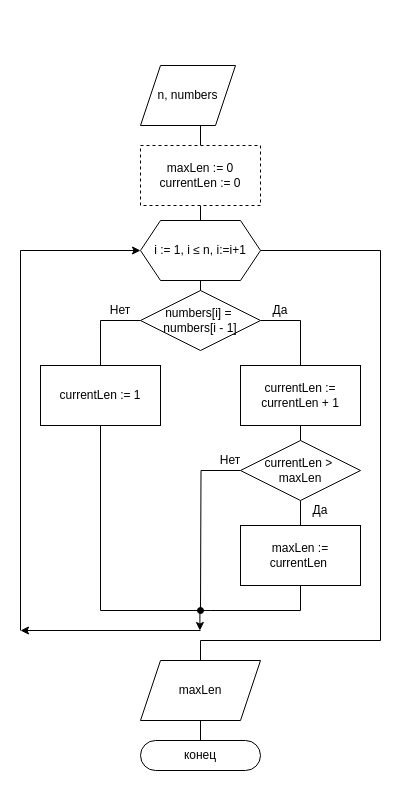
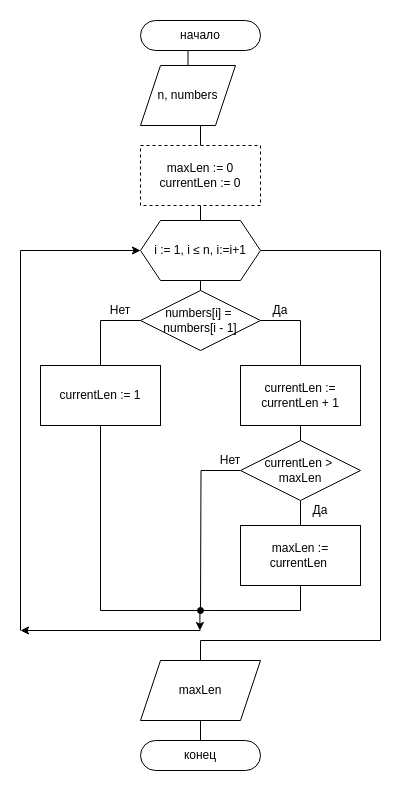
  <mxCell id="0" />
  <mxCell id="1" parent="0" />
  <mxCell id="2" value="Да" style="text;html=1;align=center;verticalAlign=middle;whiteSpace=wrap;rounded=0;" vertex="1" parent="1"><mxGeometry x="250" y="295" width="60" height="30" as="geometry" /></mxCell>
  <mxCell id="3" value="Нет" style="text;html=1;align=center;verticalAlign=middle;whiteSpace=wrap;rounded=0;" vertex="1" parent="1"><mxGeometry x="90" y="295" width="60" height="30" as="geometry" /></mxCell>
+ <mxCell id="4" style="edgeStyle=orthogonalEdgeStyle;rounded=0;orthogonalLoop=1;jettySize=auto;html=1;exitX=0.5;exitY=1;exitDx=0;exitDy=0;entryX=0.5;entryY=0;entryDx=0;entryDy=0;endArrow=none;startFill=0;" edge="1" parent="1" source="5" target="7"><mxGeometry relative="1" as="geometry" /></mxCell>
+ <mxCell id="5" value="начало" style="rounded=1;whiteSpace=wrap;html=1;arcSize=50;" vertex="1" parent="1"><mxGeometry x="140" y="20" width="120" height="30" as="geometry" /></mxCell>
  <mxCell id="6" style="edgeStyle=orthogonalEdgeStyle;shape=connector;rounded=0;orthogonalLoop=1;jettySize=auto;html=1;exitX=0.5;exitY=1;exitDx=0;exitDy=0;entryX=0.5;entryY=0;entryDx=0;entryDy=0;strokeColor=default;align=center;verticalAlign=middle;fontFamily=Helvetica;fontSize=11;fontColor=default;labelBackgroundColor=default;startFill=0;endArrow=none;" edge="1" parent="1" source="7" target="9"><mxGeometry relative="1" as="geometry" /></mxCell>
  <mxCell id="7" value="n, numbers" style="shape=parallelogram;perimeter=parallelogramPerimeter;whiteSpace=wrap;html=1;fixedSize=1;" vertex="1" parent="1"><mxGeometry x="140" y="65" width="95" height="60" as="geometry" /></mxCell>
  <mxCell id="8" style="edgeStyle=orthogonalEdgeStyle;shape=connector;rounded=0;orthogonalLoop=1;jettySize=auto;html=1;exitX=0.5;exitY=1;exitDx=0;exitDy=0;entryX=0.5;entryY=0;entryDx=0;entryDy=0;strokeColor=default;align=center;verticalAlign=middle;fontFamily=Helvetica;fontSize=11;fontColor=default;labelBackgroundColor=default;startFill=0;endArrow=none;" edge="1" parent="1" source="9" target="10"><mxGeometry relative="1" as="geometry" /></mxCell>
  <mxCell id="9" value="maxLen := 0&lt;div&gt;currentLen := 0&lt;/div&gt;" style="rounded=0;whiteSpace=wrap;html=1;dashed=1;" vertex="1" parent="1"><mxGeometry x="140" y="145" width="120" height="60" as="geometry" /></mxCell>
  <mxCell id="10" value="&lt;font&gt;&lt;font face=&quot;Helvetica&quot; style=&quot;background-color: light-dark(rgb(255, 255, 255), rgb(18, 18, 18));&quot;&gt;i := 1, i&amp;nbsp;&lt;/font&gt;&lt;span style=&quot;background-color: transparent; color: light-dark(rgb(0, 0, 0), rgb(255, 255, 255));&quot;&gt;≤&amp;nbsp;&lt;/span&gt;&lt;font face=&quot;Helvetica&quot; style=&quot;background-color: light-dark(rgb(255, 255, 255), rgb(18, 18, 18));&quot;&gt;&lt;font&gt;n&lt;/font&gt;, i:=i+1&lt;/font&gt;&lt;/font&gt;" style="shape=hexagon;perimeter=hexagonPerimeter2;whiteSpace=wrap;html=1;fixedSize=1;" vertex="1" parent="1"><mxGeometry x="140" y="220" width="120" height="60" as="geometry" /></mxCell>
  <mxCell id="11" style="edgeStyle=orthogonalEdgeStyle;shape=connector;rounded=0;orthogonalLoop=1;jettySize=auto;html=1;exitX=0;exitY=0.5;exitDx=0;exitDy=0;exitPerimeter=0;strokeColor=default;align=center;verticalAlign=middle;fontFamily=Helvetica;fontSize=11;fontColor=default;labelBackgroundColor=default;startFill=0;endArrow=none;entryX=0.5;entryY=0;entryDx=0;entryDy=0;" edge="1" parent="1" source="13" target="24"><mxGeometry relative="1" as="geometry"><mxPoint x="100" y="370" as="targetPoint" /></mxGeometry></mxCell>
  <mxCell id="12" style="edgeStyle=orthogonalEdgeStyle;shape=connector;rounded=0;orthogonalLoop=1;jettySize=auto;html=1;exitX=1;exitY=0.5;exitDx=0;exitDy=0;exitPerimeter=0;entryX=0.5;entryY=0;entryDx=0;entryDy=0;strokeColor=default;align=center;verticalAlign=middle;fontFamily=Helvetica;fontSize=11;fontColor=default;labelBackgroundColor=default;startFill=0;endArrow=none;" edge="1" parent="1" source="13" target="15"><mxGeometry relative="1" as="geometry" /></mxCell>
  <mxCell id="13" value="&lt;br&gt;&lt;span style=&quot;font-family: Calibri, sans-serif;&quot; lang=&quot;EN-US&quot;&gt;numbers[i] =&amp;nbsp;&lt;/span&gt;&lt;div&gt;&lt;span style=&quot;font-family: Calibri, sans-serif;&quot; lang=&quot;EN-US&quot;&gt;numbers[i - 1]&lt;/span&gt;&lt;div&gt;&lt;br&gt;&lt;/div&gt;&lt;/div&gt;" style="strokeWidth=1;html=1;shape=mxgraph.flowchart.decision;whiteSpace=wrap;spacing=2;fontSize=12;" vertex="1" parent="1"><mxGeometry x="140" y="290" width="120" height="60" as="geometry" /></mxCell>
  <mxCell id="14" style="edgeStyle=orthogonalEdgeStyle;rounded=0;orthogonalLoop=1;jettySize=auto;html=1;exitX=0.5;exitY=1;exitDx=0;exitDy=0;entryX=0.5;entryY=0;entryDx=0;entryDy=0;entryPerimeter=0;endArrow=none;startFill=0;" edge="1" parent="1" target="13"><mxGeometry relative="1" as="geometry"><mxPoint x="200" y="280" as="sourcePoint" /></mxGeometry></mxCell>
  <mxCell id="15" value="&lt;div&gt;currentLen := currentLen + 1&lt;/div&gt;" style="rounded=0;whiteSpace=wrap;html=1;" vertex="1" parent="1"><mxGeometry x="240" y="365" width="120" height="60" as="geometry" /></mxCell>
  <mxCell id="16" value="Да" style="text;html=1;align=center;verticalAlign=middle;whiteSpace=wrap;rounded=0;" vertex="1" parent="1"><mxGeometry x="290" y="495" width="60" height="30" as="geometry" /></mxCell>
  <mxCell id="17" style="edgeStyle=orthogonalEdgeStyle;rounded=0;orthogonalLoop=1;jettySize=auto;html=1;exitX=0.5;exitY=1;exitDx=0;exitDy=0;exitPerimeter=0;endArrow=none;startFill=0;entryX=0.5;entryY=0;entryDx=0;entryDy=0;" edge="1" parent="1" source="19"><mxGeometry relative="1" as="geometry"><mxPoint x="300" y="545" as="targetPoint" /></mxGeometry></mxCell>
  <mxCell id="18" style="edgeStyle=orthogonalEdgeStyle;shape=connector;rounded=0;orthogonalLoop=1;jettySize=auto;html=1;exitX=0;exitY=0.5;exitDx=0;exitDy=0;exitPerimeter=0;strokeColor=default;align=center;verticalAlign=middle;fontFamily=Helvetica;fontSize=11;fontColor=default;labelBackgroundColor=default;startFill=0;endArrow=none;" edge="1" parent="1" source="19"><mxGeometry relative="1" as="geometry"><mxPoint x="200" y="610" as="targetPoint" /></mxGeometry></mxCell>
  <mxCell id="19" value="&lt;div&gt;&lt;div&gt;currentLen &amp;gt;&amp;nbsp;&lt;/div&gt;&lt;div&gt;maxLen&lt;/div&gt;&lt;/div&gt;" style="strokeWidth=1;html=1;shape=mxgraph.flowchart.decision;whiteSpace=wrap;spacing=2;fontSize=12;" vertex="1" parent="1"><mxGeometry x="240" y="440" width="120" height="60" as="geometry" /></mxCell>
  <mxCell id="20" style="edgeStyle=orthogonalEdgeStyle;shape=connector;rounded=0;orthogonalLoop=1;jettySize=auto;html=1;exitX=0.5;exitY=1;exitDx=0;exitDy=0;strokeColor=default;align=center;verticalAlign=middle;fontFamily=Helvetica;fontSize=11;fontColor=default;labelBackgroundColor=default;startFill=0;endArrow=none;" edge="1" parent="1" source="21"><mxGeometry relative="1" as="geometry"><mxPoint x="210" y="610" as="targetPoint" /><Array as="points"><mxPoint x="300" y="610" /></Array></mxGeometry></mxCell>
  <mxCell id="21" value="&lt;div&gt;maxLen := currentLen&amp;nbsp;&lt;/div&gt;" style="rounded=0;whiteSpace=wrap;html=1;" vertex="1" parent="1"><mxGeometry x="240" y="525" width="120" height="60" as="geometry" /></mxCell>
  <mxCell id="22" style="edgeStyle=orthogonalEdgeStyle;shape=connector;rounded=0;orthogonalLoop=1;jettySize=auto;html=1;exitX=0.5;exitY=1;exitDx=0;exitDy=0;entryX=0.5;entryY=0;entryDx=0;entryDy=0;entryPerimeter=0;strokeColor=default;align=center;verticalAlign=middle;fontFamily=Helvetica;fontSize=11;fontColor=default;labelBackgroundColor=default;startFill=0;endArrow=none;" edge="1" parent="1" source="15" target="19"><mxGeometry relative="1" as="geometry" /></mxCell>
  <mxCell id="23" style="edgeStyle=orthogonalEdgeStyle;shape=connector;rounded=0;orthogonalLoop=1;jettySize=auto;html=1;exitX=0.5;exitY=1;exitDx=0;exitDy=0;strokeColor=default;align=center;verticalAlign=middle;fontFamily=Helvetica;fontSize=11;fontColor=default;labelBackgroundColor=default;startFill=0;endArrow=oval;endFill=1;" edge="1" parent="1" source="24"><mxGeometry relative="1" as="geometry"><mxPoint x="200" y="610" as="targetPoint" /><Array as="points"><mxPoint x="100" y="610" /><mxPoint x="210" y="610" /></Array></mxGeometry></mxCell>
  <mxCell id="24" value="&lt;div&gt;currentLen := 1&lt;/div&gt;" style="rounded=0;whiteSpace=wrap;html=1;" vertex="1" parent="1"><mxGeometry x="40" y="365" width="120" height="60" as="geometry" /></mxCell>
  <mxCell id="25" value="" style="endArrow=classic;html=1;rounded=0;strokeColor=default;align=center;verticalAlign=middle;fontFamily=Helvetica;fontSize=11;fontColor=default;labelBackgroundColor=default;edgeStyle=orthogonalEdgeStyle;" edge="1" parent="1"><mxGeometry width="50" height="50" relative="1" as="geometry"><mxPoint x="199.43" y="610" as="sourcePoint" /><mxPoint x="199.43" y="630" as="targetPoint" /><Array as="points"><mxPoint x="199.43" y="620" /><mxPoint x="199.43" y="620" /></Array></mxGeometry></mxCell>
  <mxCell id="26" value="" style="endArrow=classic;html=1;rounded=0;strokeColor=default;align=center;verticalAlign=middle;fontFamily=Helvetica;fontSize=11;fontColor=default;labelBackgroundColor=default;edgeStyle=orthogonalEdgeStyle;" edge="1" parent="1"><mxGeometry width="50" height="50" relative="1" as="geometry"><mxPoint x="200" y="630" as="sourcePoint" /><mxPoint x="20" y="630" as="targetPoint" /></mxGeometry></mxCell>
  <mxCell id="27" value="Нет" style="text;html=1;align=center;verticalAlign=middle;whiteSpace=wrap;rounded=0;" vertex="1" parent="1"><mxGeometry x="200" y="445" width="60" height="30" as="geometry" /></mxCell>
  <mxCell id="28" value="" style="endArrow=classic;html=1;rounded=0;strokeColor=default;align=center;verticalAlign=middle;fontFamily=Helvetica;fontSize=11;fontColor=default;labelBackgroundColor=default;edgeStyle=orthogonalEdgeStyle;entryX=0;entryY=0.5;entryDx=0;entryDy=0;" edge="1" parent="1" target="10"><mxGeometry width="50" height="50" relative="1" as="geometry"><mxPoint x="20" y="630" as="sourcePoint" /><mxPoint x="110" y="460" as="targetPoint" /><Array as="points"><mxPoint x="20" y="250" /></Array></mxGeometry></mxCell>
  <mxCell id="29" value="конец" style="rounded=1;whiteSpace=wrap;html=1;arcSize=50;" vertex="1" parent="1"><mxGeometry x="140" y="740" width="120" height="30" as="geometry" /></mxCell>
  <mxCell id="30" value="" style="edgeStyle=orthogonalEdgeStyle;shape=connector;rounded=0;orthogonalLoop=1;jettySize=auto;html=1;exitX=1;exitY=0.5;exitDx=0;exitDy=0;strokeColor=default;align=center;verticalAlign=middle;fontFamily=Helvetica;fontSize=11;fontColor=default;labelBackgroundColor=default;startFill=0;endArrow=none;entryX=0.5;entryY=0;entryDx=0;entryDy=0;" edge="1" parent="1" source="10" target="32"><mxGeometry relative="1" as="geometry"><mxPoint x="210" y="710" as="targetPoint" /><mxPoint x="260" y="250" as="sourcePoint" /><Array as="points"><mxPoint x="380" y="250" /><mxPoint x="380" y="640" /></Array></mxGeometry></mxCell>
  <mxCell id="31" style="edgeStyle=orthogonalEdgeStyle;shape=connector;rounded=0;orthogonalLoop=1;jettySize=auto;html=1;exitX=0.5;exitY=1;exitDx=0;exitDy=0;strokeColor=default;align=center;verticalAlign=middle;fontFamily=Helvetica;fontSize=11;fontColor=default;labelBackgroundColor=default;startFill=0;endArrow=none;" edge="1" parent="1" source="32" target="29"><mxGeometry relative="1" as="geometry" /></mxCell>
  <mxCell id="32" value="maxLen" style="shape=parallelogram;perimeter=parallelogramPerimeter;whiteSpace=wrap;html=1;fixedSize=1;" vertex="1" parent="1"><mxGeometry x="140" y="660" width="120" height="60" as="geometry" /></mxCell>
